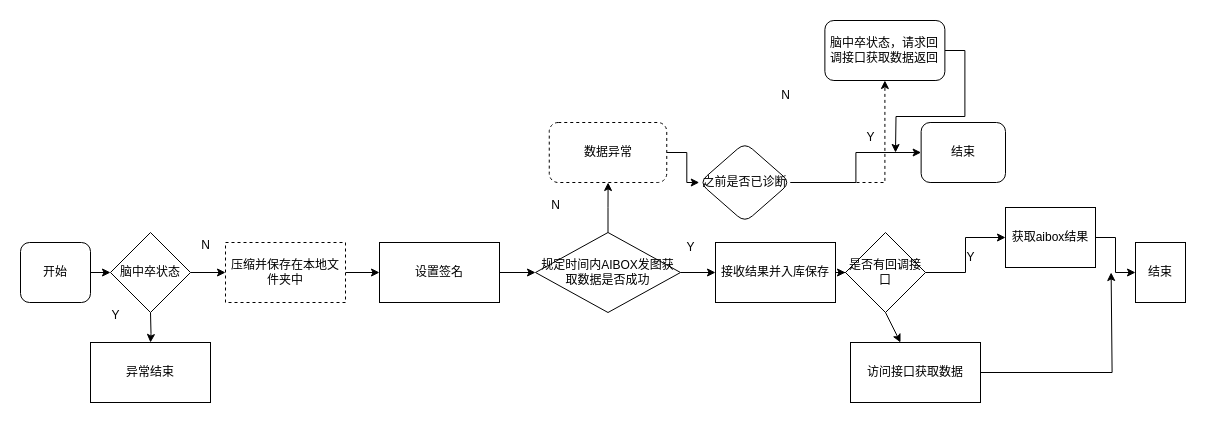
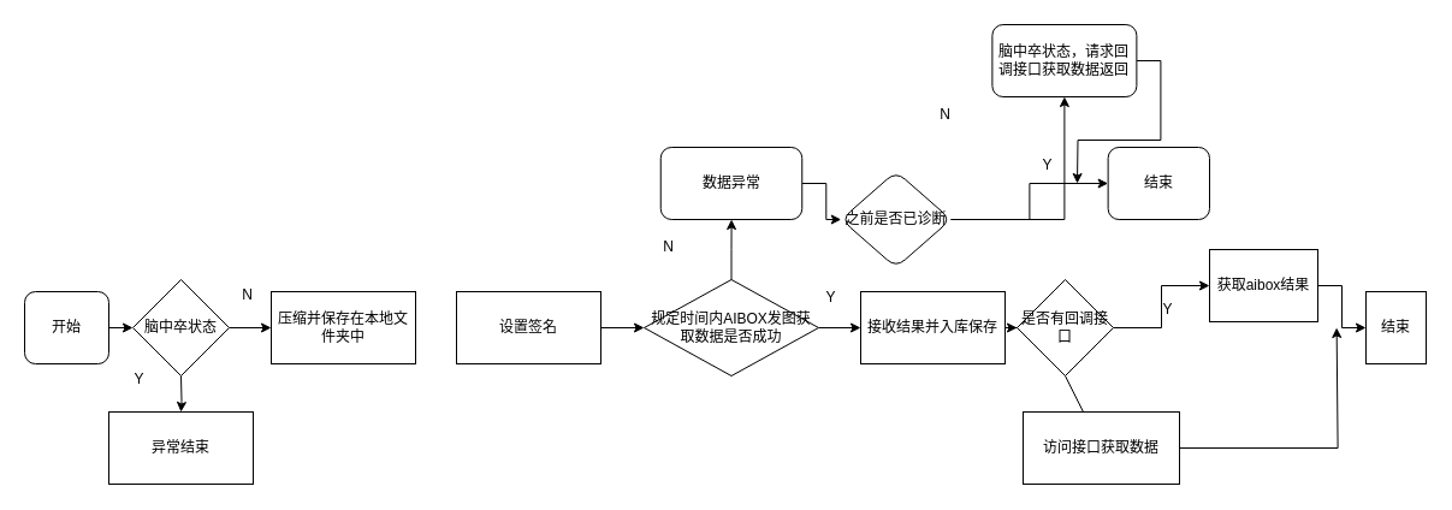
  <mxCell id="0" />
  <mxCell id="1" parent="0" />
  <mxCell id="2" value="" style="edgeStyle=orthogonalEdgeStyle;rounded=0;orthogonalLoop=1;jettySize=auto;html=1;" edge="1" parent="1" source="3"><mxGeometry relative="1" as="geometry"><mxPoint x="110" y="272" as="targetPoint" /></mxGeometry></mxCell>
  <mxCell id="3" value="开始" style="rounded=1;whiteSpace=wrap;html=1;" vertex="1" parent="1"><mxGeometry x="20" y="242" width="70" height="60" as="geometry" /></mxCell>
  <mxCell id="4" style="edgeStyle=orthogonalEdgeStyle;rounded=0;orthogonalLoop=1;jettySize=auto;html=1;exitX=0.5;exitY=1;exitDx=0;exitDy=0;" edge="1" parent="1" target="5"><mxGeometry relative="1" as="geometry"><mxPoint x="150" y="342" as="targetPoint" /><mxPoint x="150" y="312" as="sourcePoint" /></mxGeometry></mxCell>
  <mxCell id="5" value="异常结束" style="rounded=0;whiteSpace=wrap;html=1;" vertex="1" parent="1"><mxGeometry x="90" y="342" width="120" height="60" as="geometry" /></mxCell>
  <mxCell id="6" value="" style="edgeStyle=orthogonalEdgeStyle;rounded=0;orthogonalLoop=1;jettySize=auto;html=1;" edge="1" parent="1" source="7" target="9"><mxGeometry relative="1" as="geometry" /></mxCell>
  <mxCell id="7" value="脑中卒状态" style="rhombus;whiteSpace=wrap;html=1;" vertex="1" parent="1"><mxGeometry x="110" y="232" width="80" height="80" as="geometry" /></mxCell>
- <mxCell id="8" value="" style="edgeStyle=orthogonalEdgeStyle;rounded=0;orthogonalLoop=1;jettySize=auto;html=1;" edge="1" parent="1" source="9" target="11"><mxGeometry relative="1" as="geometry" /></mxCell>
- <mxCell id="9" value="压缩并保存在本地文件夹中" style="whiteSpace=wrap;html=1;dashed=1;" vertex="1" parent="1"><mxGeometry x="225" y="242" width="120" height="60" as="geometry" /></mxCell>
+ <mxCell id="9" value="压缩并保存在本地文件夹中" style="whiteSpace=wrap;html=1;" vertex="1" parent="1"><mxGeometry x="225" y="242" width="120" height="60" as="geometry" /></mxCell>
  <mxCell id="10" value="" style="edgeStyle=orthogonalEdgeStyle;rounded=0;orthogonalLoop=1;jettySize=auto;html=1;" edge="1" parent="1" source="11" target="14"><mxGeometry relative="1" as="geometry" /></mxCell>
  <mxCell id="11" value="设置签名" style="whiteSpace=wrap;html=1;" vertex="1" parent="1"><mxGeometry x="379" y="242" width="120" height="60" as="geometry" /></mxCell>
  <mxCell id="12" value="" style="edgeStyle=orthogonalEdgeStyle;rounded=0;orthogonalLoop=1;jettySize=auto;html=1;" edge="1" parent="1" source="14" target="16"><mxGeometry relative="1" as="geometry" /></mxCell>
  <mxCell id="13" style="edgeStyle=orthogonalEdgeStyle;rounded=0;orthogonalLoop=1;jettySize=auto;html=1;exitX=0.5;exitY=0;exitDx=0;exitDy=0;" edge="1" parent="1" source="14" target="25"><mxGeometry relative="1" as="geometry"><mxPoint x="608" y="202" as="targetPoint" /></mxGeometry></mxCell>
  <mxCell id="14" value="规定时间内AIBOX发图获取数据是否成功" style="rhombus;whiteSpace=wrap;html=1;" vertex="1" parent="1"><mxGeometry x="535" y="232" width="145" height="80" as="geometry" /></mxCell>
  <mxCell id="15" value="" style="edgeStyle=orthogonalEdgeStyle;rounded=0;orthogonalLoop=1;jettySize=auto;html=1;" edge="1" parent="1" source="16" target="18"><mxGeometry relative="1" as="geometry" /></mxCell>
  <mxCell id="16" value="接收结果并入库保存" style="whiteSpace=wrap;html=1;" vertex="1" parent="1"><mxGeometry x="715" y="242" width="120" height="60" as="geometry" /></mxCell>
  <mxCell id="17" value="" style="edgeStyle=orthogonalEdgeStyle;rounded=0;orthogonalLoop=1;jettySize=auto;html=1;" edge="1" parent="1" source="18" target="20"><mxGeometry relative="1" as="geometry" /></mxCell>
  <mxCell id="18" value="是否有回调接口" style="rhombus;whiteSpace=wrap;html=1;" vertex="1" parent="1"><mxGeometry x="845" y="232" width="80" height="80" as="geometry" /></mxCell>
  <mxCell id="19" value="" style="edgeStyle=orthogonalEdgeStyle;rounded=0;orthogonalLoop=1;jettySize=auto;html=1;" edge="1" parent="1" source="20" target="21"><mxGeometry relative="1" as="geometry" /></mxCell>
  <mxCell id="20" value="获取aibox结果" style="whiteSpace=wrap;html=1;" vertex="1" parent="1"><mxGeometry x="1005" y="207" width="90" height="60" as="geometry" /></mxCell>
  <mxCell id="21" value="结束" style="whiteSpace=wrap;html=1;" vertex="1" parent="1"><mxGeometry x="1135" y="242" width="50" height="60" as="geometry" /></mxCell>
  <mxCell id="22" value="" style="edgeStyle=orthogonalEdgeStyle;rounded=0;orthogonalLoop=1;jettySize=auto;html=1;" edge="1" parent="1"><mxGeometry relative="1" as="geometry"><mxPoint x="920.63" y="372" as="sourcePoint" /><mxPoint x="1110.63" y="272" as="targetPoint" /><Array as="points"><mxPoint x="1111.63" y="372" /></Array></mxGeometry></mxCell>
  <mxCell id="23" value="访问接口获取数据" style="whiteSpace=wrap;html=1;" vertex="1" parent="1"><mxGeometry x="850" y="342" width="130" height="60" as="geometry" /></mxCell>
  <mxCell id="24" value="" style="edgeStyle=orthogonalEdgeStyle;rounded=0;orthogonalLoop=1;jettySize=auto;html=1;" edge="1" parent="1" source="25" target="28"><mxGeometry relative="1" as="geometry" /></mxCell>
- <mxCell id="25" value="数据异常" style="rounded=1;whiteSpace=wrap;html=1;dashed=1;" vertex="1" parent="1"><mxGeometry x="548.75" y="122" width="117.5" height="60" as="geometry" /></mxCell>
+ <mxCell id="25" value="数据异常" style="rounded=1;whiteSpace=wrap;html=1;" vertex="1" parent="1"><mxGeometry x="548.75" y="122" width="117.5" height="60" as="geometry" /></mxCell>
  <mxCell id="26" value="" style="edgeStyle=orthogonalEdgeStyle;rounded=0;orthogonalLoop=1;jettySize=auto;html=1;" edge="1" parent="1" source="28" target="29"><mxGeometry relative="1" as="geometry" /></mxCell>
- <mxCell id="27" value="" style="edgeStyle=orthogonalEdgeStyle;rounded=0;orthogonalLoop=1;jettySize=auto;html=1;dashed=1;" edge="1" parent="1" source="28" target="31"><mxGeometry relative="1" as="geometry" /></mxCell>
+ <mxCell id="27" value="" style="edgeStyle=orthogonalEdgeStyle;rounded=0;orthogonalLoop=1;jettySize=auto;html=1;" edge="1" parent="1" source="28" target="31"><mxGeometry relative="1" as="geometry" /></mxCell>
  <mxCell id="28" value="之前是否已诊断" style="rhombus;whiteSpace=wrap;html=1;rounded=1;" vertex="1" parent="1"><mxGeometry x="698.75" y="142" width="91.25" height="80" as="geometry" /></mxCell>
  <mxCell id="29" value="结束" style="whiteSpace=wrap;html=1;rounded=1;" vertex="1" parent="1"><mxGeometry x="920.63" y="122" width="84.37" height="60" as="geometry" /></mxCell>
  <mxCell id="30" style="edgeStyle=orthogonalEdgeStyle;rounded=0;orthogonalLoop=1;jettySize=auto;html=1;exitX=1;exitY=0.5;exitDx=0;exitDy=0;" edge="1" parent="1" source="31"><mxGeometry relative="1" as="geometry"><mxPoint x="895" y="152" as="targetPoint" /></mxGeometry></mxCell>
  <mxCell id="31" value="脑中卒状态，请求回调接口获取数据返回" style="whiteSpace=wrap;html=1;rounded=1;" vertex="1" parent="1"><mxGeometry x="824.375" y="20" width="120" height="60" as="geometry" /></mxCell>
  <mxCell id="32" value="Y" style="text;html=1;align=center;verticalAlign=middle;resizable=0;points=[];autosize=1;strokeColor=none;fillColor=none;" vertex="1" parent="1"><mxGeometry x="100" y="300" width="30" height="30" as="geometry" /></mxCell>
  <mxCell id="33" value="N" style="text;html=1;align=center;verticalAlign=middle;resizable=0;points=[];autosize=1;strokeColor=none;fillColor=none;" vertex="1" parent="1"><mxGeometry x="190" y="230" width="30" height="30" as="geometry" /></mxCell>
  <mxCell id="34" value="N" style="text;html=1;align=center;verticalAlign=middle;resizable=0;points=[];autosize=1;strokeColor=none;fillColor=none;" vertex="1" parent="1"><mxGeometry x="540" y="190" width="30" height="30" as="geometry" /></mxCell>
  <mxCell id="35" value="Y" style="text;html=1;align=center;verticalAlign=middle;resizable=0;points=[];autosize=1;strokeColor=none;fillColor=none;" vertex="1" parent="1"><mxGeometry x="675" y="232" width="30" height="30" as="geometry" /></mxCell>
  <mxCell id="36" value="N" style="text;html=1;align=center;verticalAlign=middle;resizable=0;points=[];autosize=1;strokeColor=none;fillColor=none;" vertex="1" parent="1"><mxGeometry x="770" y="80" width="30" height="30" as="geometry" /></mxCell>
  <mxCell id="37" value="Y" style="text;html=1;align=center;verticalAlign=middle;resizable=0;points=[];autosize=1;strokeColor=none;fillColor=none;" vertex="1" parent="1"><mxGeometry x="855" y="122" width="30" height="30" as="geometry" /></mxCell>
  <mxCell id="38" value="Y" style="text;html=1;align=center;verticalAlign=middle;resizable=0;points=[];autosize=1;strokeColor=none;fillColor=none;" vertex="1" parent="1"><mxGeometry x="955" y="242" width="30" height="30" as="geometry" /></mxCell>
- <mxCell id="39" value="" style="endArrow=classic;html=1;rounded=0;exitX=0.5;exitY=1;exitDx=0;exitDy=0;" edge="1" parent="1" source="18" target="23"><mxGeometry width="50" height="50" relative="1" as="geometry"><mxPoint x="720" y="380" as="sourcePoint" /><mxPoint x="770" y="330" as="targetPoint" /></mxGeometry></mxCell>
+ <mxCell id="39" value="" style="endArrow=none;html=1;rounded=0;exitX=0.5;exitY=1;exitDx=0;exitDy=0;" edge="1" parent="1" source="18" target="23"><mxGeometry width="50" height="50" relative="1" as="geometry"><mxPoint x="720" y="380" as="sourcePoint" /><mxPoint x="770" y="330" as="targetPoint" /></mxGeometry></mxCell>
